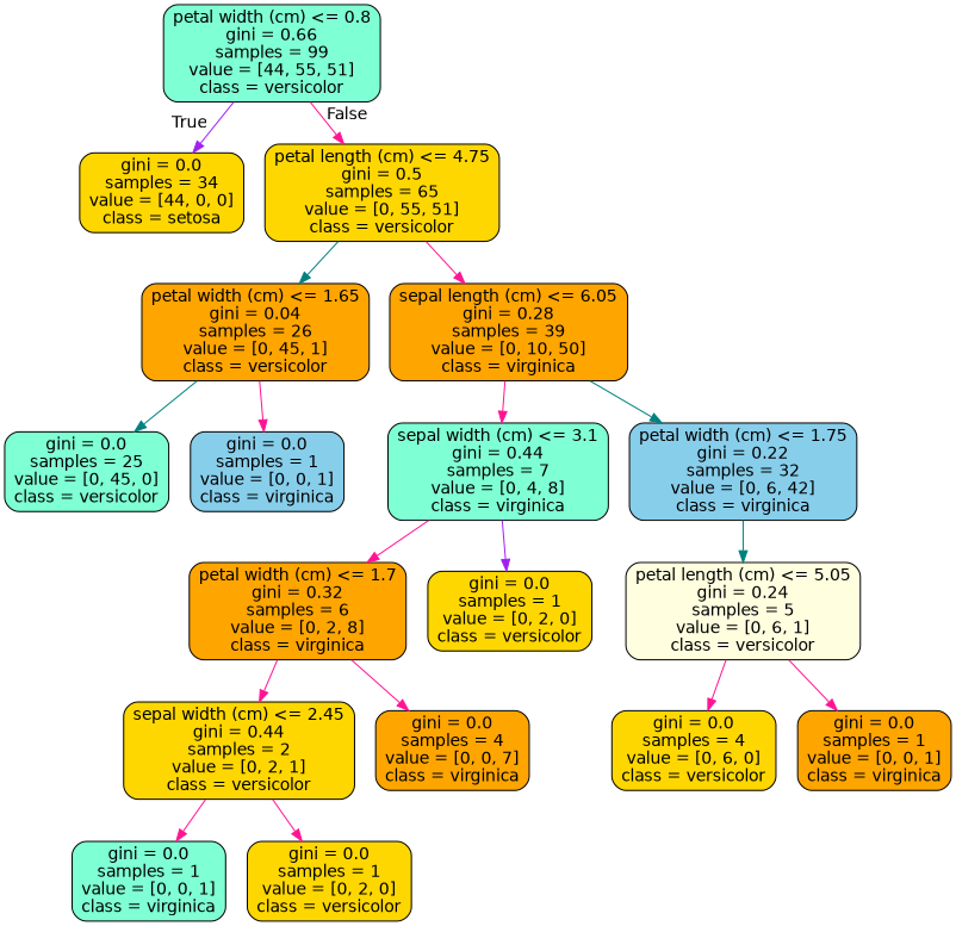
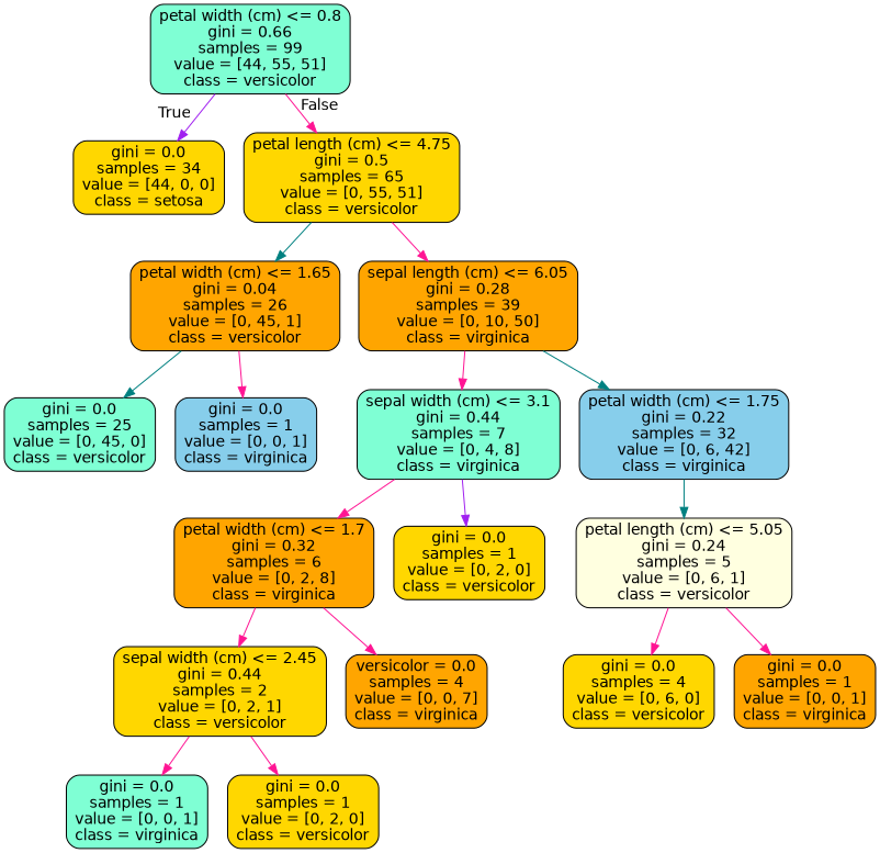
  digraph {
    node [color=black fillcolor=gold fontname=helvetica shape=box style="filled, rounded"]
    edge [color=deeppink fontname=helvetica]
    n1 [fillcolor=aquamarine label="petal width (cm) <= 0.8\ngini = 0.66\nsamples = 99\nvalue = [44, 55, 51]\nclass = versicolor"]
    n2 [label="gini = 0.0\nsamples = 34\nvalue = [44, 0, 0]\nclass = setosa"]
    n3 [label="petal length (cm) <= 4.75\ngini = 0.5\nsamples = 65\nvalue = [0, 55, 51]\nclass = versicolor"]
    n4 [fillcolor=orange label="petal width (cm) <= 1.65\ngini = 0.04\nsamples = 26\nvalue = [0, 45, 1]\nclass = versicolor"]
    n5 [fillcolor=orange label="sepal length (cm) <= 6.05\ngini = 0.28\nsamples = 39\nvalue = [0, 10, 50]\nclass = virginica"]
    n6 [fillcolor=aquamarine label="gini = 0.0\nsamples = 25\nvalue = [0, 45, 0]\nclass = versicolor"]
    n7 [fillcolor=skyblue label="gini = 0.0\nsamples = 1\nvalue = [0, 0, 1]\nclass = virginica"]
    n8 [fillcolor=aquamarine label="sepal width (cm) <= 3.1\ngini = 0.44\nsamples = 7\nvalue = [0, 4, 8]\nclass = virginica"]
    n9 [fillcolor=skyblue label="petal width (cm) <= 1.75\ngini = 0.22\nsamples = 32\nvalue = [0, 6, 42]\nclass = virginica"]
    n10 [fillcolor=orange label="petal width (cm) <= 1.7\ngini = 0.32\nsamples = 6\nvalue = [0, 2, 8]\nclass = virginica"]
    n11 [label="gini = 0.0\nsamples = 1\nvalue = [0, 2, 0]\nclass = versicolor"]
    n12 [fillcolor=lightyellow label="petal length (cm) <= 5.05\ngini = 0.24\nsamples = 5\nvalue = [0, 6, 1]\nclass = versicolor"]
    n13 [label="sepal width (cm) <= 2.45\ngini = 0.44\nsamples = 2\nvalue = [0, 2, 1]\nclass = versicolor"]
-   n14 [fillcolor=orange label="gini = 0.0\nsamples = 4\nvalue = [0, 0, 7]\nclass = virginica"]
+   n14 [fillcolor=orange label="versicolor = 0.0\nsamples = 4\nvalue = [0, 0, 7]\nclass = virginica"]
    n15 [fillcolor=aquamarine label="gini = 0.0\nsamples = 1\nvalue = [0, 0, 1]\nclass = virginica"]
    n16 [label="gini = 0.0\nsamples = 1\nvalue = [0, 2, 0]\nclass = versicolor"]
    n17 [label="gini = 0.0\nsamples = 4\nvalue = [0, 6, 0]\nclass = versicolor"]
    n18 [fillcolor=orange label="gini = 0.0\nsamples = 1\nvalue = [0, 0, 1]\nclass = virginica"]
    n1 -> n2 [color=purple headlabel=True labelangle=45 labeldistance=2.5]
    n1 -> n3 [headlabel=False labelangle=-45 labeldistance=2.5]
    n3 -> n4 [color=teal]
    n3 -> n5
    n4 -> n6 [color=teal]
    n4 -> n7
    n5 -> n8
    n5 -> n9 [color=teal]
    n8 -> n10
    n8 -> n11 [color=purple]
    n9 -> n12 [color=teal]
    n10 -> n13
    n10 -> n14
    n12 -> n17
    n12 -> n18
    n13 -> n15
    n13 -> n16
  }
